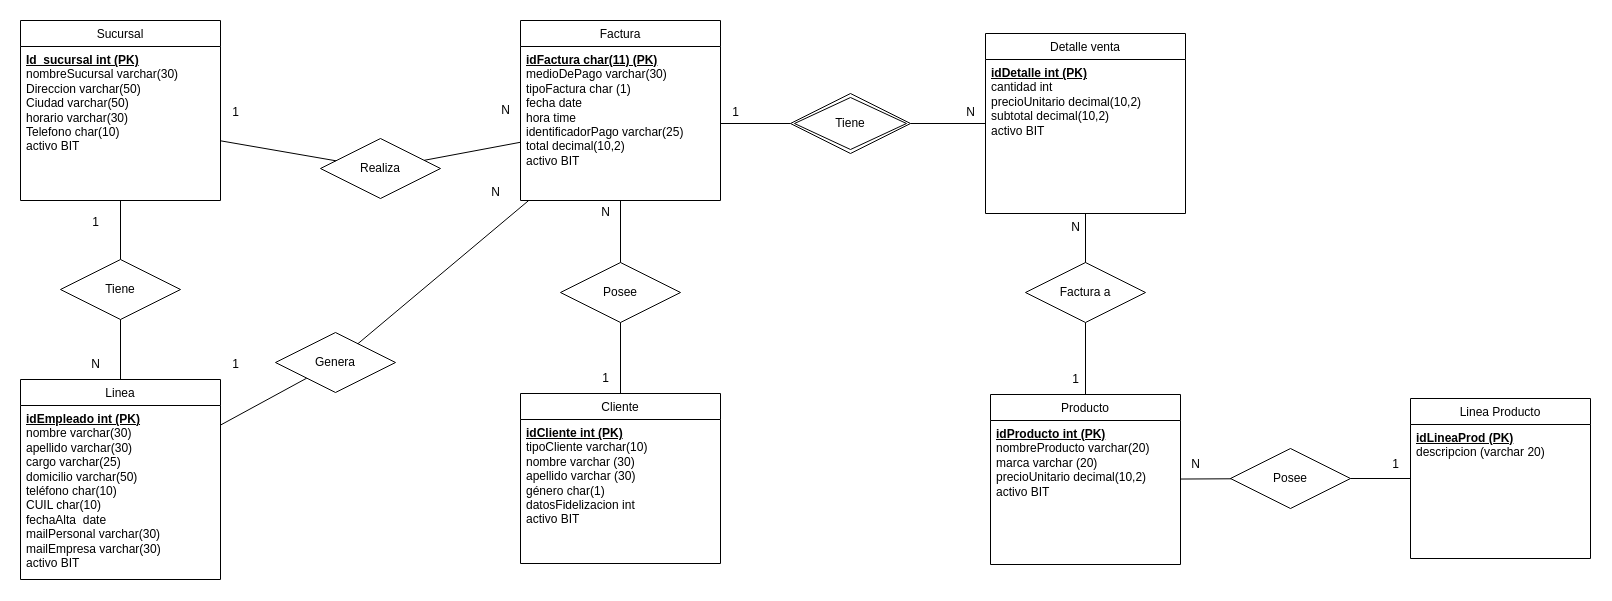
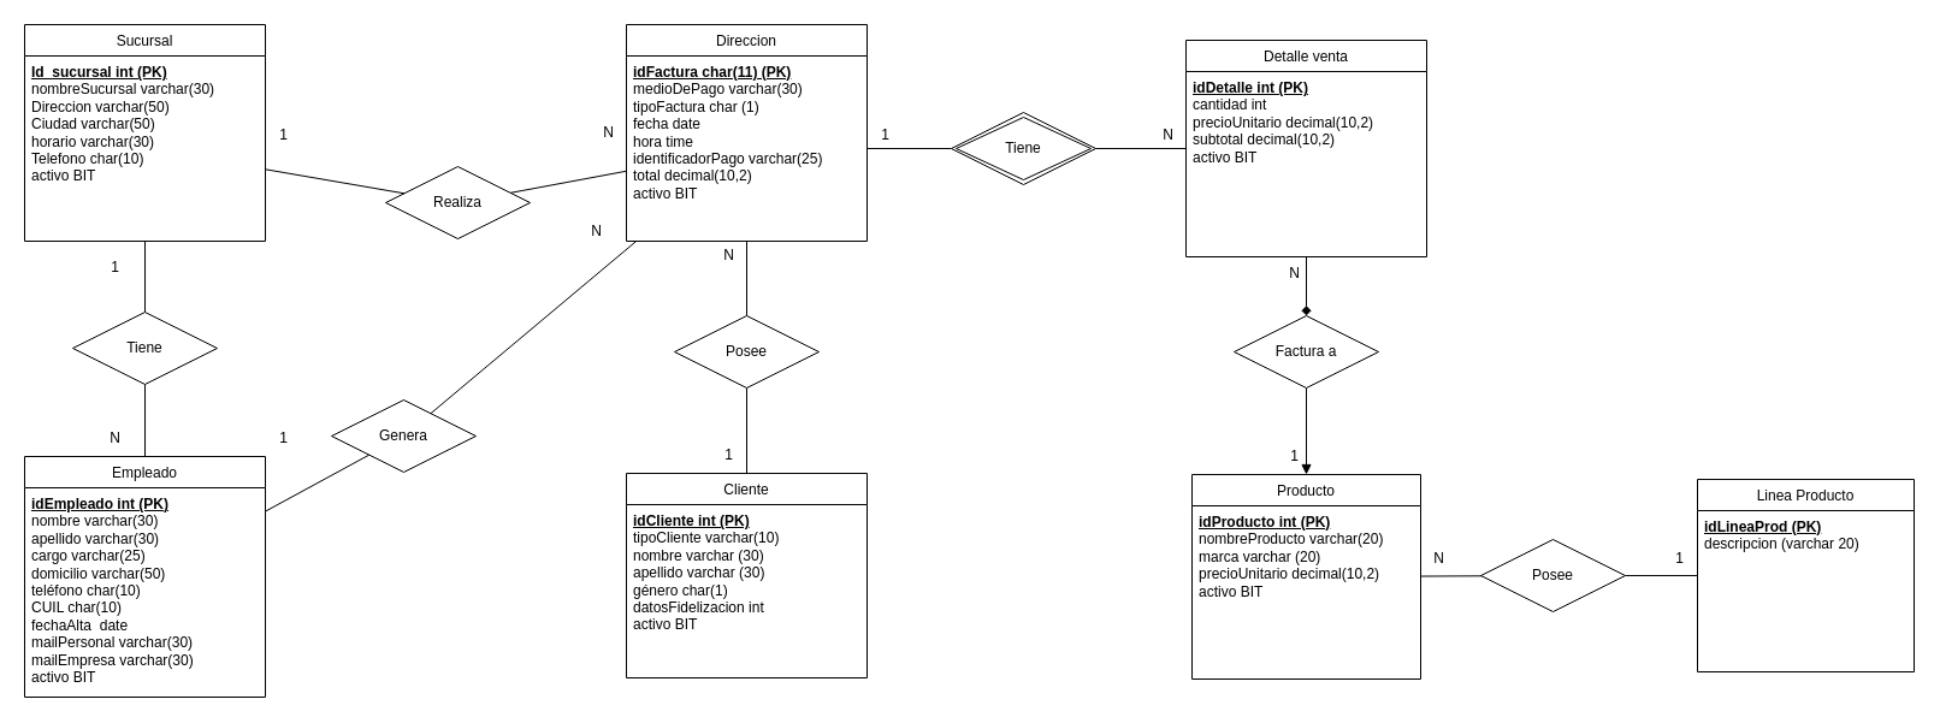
  <mxCell id="0" />
  <mxCell id="1" parent="0" />
  <mxCell id="2" value="&lt;span style=&quot;font-weight: 400;&quot;&gt;Sucursal&lt;/span&gt;" style="swimlane;fontStyle=1;align=center;verticalAlign=top;childLayout=stackLayout;horizontal=1;startSize=26;horizontalStack=0;resizeParent=1;resizeParentMax=0;resizeLast=0;collapsible=1;marginBottom=0;whiteSpace=wrap;html=1;" vertex="1" parent="1"><mxGeometry x="20" y="20" width="200" height="180" as="geometry" /></mxCell>
  <mxCell id="3" value="&lt;b&gt;&lt;u&gt;Id_sucursal int (PK)&lt;/u&gt;&lt;/b&gt;&lt;div&gt;nombreSucursal varchar(30)&lt;/div&gt;&lt;div&gt;Direccion varchar(50&lt;span style=&quot;background-color: transparent; color: light-dark(rgb(0, 0, 0), rgb(255, 255, 255));&quot;&gt;)&lt;/span&gt;&lt;/div&gt;&lt;div&gt;Ciudad varchar(50)&lt;br&gt;horario varchar(30)&lt;/div&gt;&lt;div&gt;Telefono char(10)&lt;/div&gt;&lt;div&gt;activo BIT&lt;/div&gt;" style="text;strokeColor=none;fillColor=none;align=left;verticalAlign=top;spacingLeft=4;spacingRight=4;overflow=hidden;rotatable=0;points=[[0,0.5],[1,0.5]];portConstraint=eastwest;whiteSpace=wrap;html=1;" vertex="1" parent="2"><mxGeometry y="26" width="200" height="154" as="geometry" /></mxCell>
- <mxCell id="4" value="&lt;span style=&quot;font-weight: 400;&quot;&gt;Factura&lt;/span&gt;" style="swimlane;fontStyle=1;align=center;verticalAlign=top;childLayout=stackLayout;horizontal=1;startSize=26;horizontalStack=0;resizeParent=1;resizeParentMax=0;resizeLast=0;collapsible=1;marginBottom=0;whiteSpace=wrap;html=1;" vertex="1" parent="1"><mxGeometry x="520" y="20" width="200" height="180" as="geometry" /></mxCell>
+ <mxCell id="4" value="&lt;span style=&quot;font-weight: 400;&quot;&gt;Direccion&lt;/span&gt;" style="swimlane;fontStyle=1;align=center;verticalAlign=top;childLayout=stackLayout;horizontal=1;startSize=26;horizontalStack=0;resizeParent=1;resizeParentMax=0;resizeLast=0;collapsible=1;marginBottom=0;whiteSpace=wrap;html=1;" vertex="1" parent="1"><mxGeometry x="520" y="20" width="200" height="180" as="geometry" /></mxCell>
  <mxCell id="5" value="&lt;div&gt;&lt;b&gt;&lt;u&gt;idFactura char(11) (PK)&lt;/u&gt;&lt;/b&gt;&lt;/div&gt;&lt;div&gt;medioDePago varchar(30)&lt;br&gt;tipoFactura char (1)&lt;/div&gt;&lt;div&gt;fecha date&lt;/div&gt;&lt;div&gt;hora time&lt;/div&gt;&lt;div&gt;identificadorPago varchar(25)&lt;/div&gt;&lt;div&gt;&lt;span style=&quot;background-color: transparent; color: light-dark(rgb(0, 0, 0), rgb(255, 255, 255));&quot;&gt;total decimal(10,2)&lt;/span&gt;&lt;/div&gt;&lt;div&gt;&lt;span style=&quot;background-color: transparent; color: light-dark(rgb(0, 0, 0), rgb(255, 255, 255));&quot;&gt;activo BIT&lt;/span&gt;&lt;/div&gt;" style="text;strokeColor=none;fillColor=none;align=left;verticalAlign=top;spacingLeft=4;spacingRight=4;overflow=hidden;rotatable=0;points=[[0,0.5],[1,0.5]];portConstraint=eastwest;whiteSpace=wrap;html=1;" vertex="1" parent="4"><mxGeometry y="26" width="200" height="154" as="geometry" /></mxCell>
  <mxCell id="6" value="&lt;span style=&quot;font-weight: 400;&quot;&gt;Detalle venta&lt;/span&gt;" style="swimlane;fontStyle=1;align=center;verticalAlign=top;childLayout=stackLayout;horizontal=1;startSize=26;horizontalStack=0;resizeParent=1;resizeParentMax=0;resizeLast=0;collapsible=1;marginBottom=0;whiteSpace=wrap;html=1;" vertex="1" parent="1"><mxGeometry x="985" y="33" width="200" height="180" as="geometry" /></mxCell>
  <mxCell id="7" value="&lt;div&gt;&lt;b&gt;&lt;u&gt;idDetalle int (PK)&lt;/u&gt;&lt;/b&gt;&lt;/div&gt;&lt;div&gt;&lt;span style=&quot;background-color: transparent; color: light-dark(rgb(0, 0, 0), rgb(255, 255, 255));&quot;&gt;cantidad int&lt;/span&gt;&lt;/div&gt;&lt;div&gt;&lt;span style=&quot;background-color: transparent; color: light-dark(rgb(0, 0, 0), rgb(255, 255, 255));&quot;&gt;precioUnitario decimal(10,2)&amp;nbsp;&lt;/span&gt;&lt;/div&gt;&lt;div&gt;&lt;span style=&quot;background-color: transparent; color: light-dark(rgb(0, 0, 0), rgb(255, 255, 255));&quot;&gt;subtotal decimal(10,2)&lt;/span&gt;&lt;/div&gt;&lt;div&gt;&lt;span style=&quot;background-color: transparent; color: light-dark(rgb(0, 0, 0), rgb(255, 255, 255));&quot;&gt;activo BIT&lt;/span&gt;&lt;/div&gt;" style="text;strokeColor=none;fillColor=none;align=left;verticalAlign=top;spacingLeft=4;spacingRight=4;overflow=hidden;rotatable=0;points=[[0,0.5],[1,0.5]];portConstraint=eastwest;whiteSpace=wrap;html=1;" vertex="1" parent="6"><mxGeometry y="26" width="200" height="154" as="geometry" /></mxCell>
  <mxCell id="8" value="&lt;span style=&quot;font-weight: 400;&quot;&gt;Cliente&lt;/span&gt;" style="swimlane;fontStyle=1;align=center;verticalAlign=top;childLayout=stackLayout;horizontal=1;startSize=26;horizontalStack=0;resizeParent=1;resizeParentMax=0;resizeLast=0;collapsible=1;marginBottom=0;whiteSpace=wrap;html=1;" vertex="1" parent="1"><mxGeometry x="520" y="393" width="200" height="170" as="geometry" /></mxCell>
  <mxCell id="9" value="&lt;div&gt;&lt;u&gt;&lt;b&gt;idCliente int (PK)&lt;/b&gt;&lt;/u&gt;&lt;/div&gt;&lt;div&gt;tipoCliente varchar(10)&lt;/div&gt;&lt;div&gt;nombre varchar (30)&lt;/div&gt;&lt;div&gt;apellido varchar (30)&lt;/div&gt;&lt;div&gt;&lt;span style=&quot;background-color: transparent; color: light-dark(rgb(0, 0, 0), rgb(255, 255, 255));&quot;&gt;género char(1)&lt;/span&gt;&lt;/div&gt;&lt;div&gt;datosFidelizacion int&lt;/div&gt;&lt;div&gt;activo BIT&lt;/div&gt;" style="text;strokeColor=none;fillColor=none;align=left;verticalAlign=top;spacingLeft=4;spacingRight=4;overflow=hidden;rotatable=0;points=[[0,0.5],[1,0.5]];portConstraint=eastwest;whiteSpace=wrap;html=1;" vertex="1" parent="8"><mxGeometry y="26" width="200" height="144" as="geometry" /></mxCell>
- <mxCell id="10" value="&lt;span style=&quot;font-weight: 400;&quot;&gt;Linea&lt;/span&gt;" style="swimlane;fontStyle=1;align=center;verticalAlign=top;childLayout=stackLayout;horizontal=1;startSize=26;horizontalStack=0;resizeParent=1;resizeParentMax=0;resizeLast=0;collapsible=1;marginBottom=0;whiteSpace=wrap;html=1;" vertex="1" parent="1"><mxGeometry x="20" y="379" width="200" height="200" as="geometry" /></mxCell>
+ <mxCell id="10" value="&lt;span style=&quot;font-weight: 400;&quot;&gt;Empleado&lt;/span&gt;" style="swimlane;fontStyle=1;align=center;verticalAlign=top;childLayout=stackLayout;horizontal=1;startSize=26;horizontalStack=0;resizeParent=1;resizeParentMax=0;resizeLast=0;collapsible=1;marginBottom=0;whiteSpace=wrap;html=1;" vertex="1" parent="1"><mxGeometry x="20" y="379" width="200" height="200" as="geometry" /></mxCell>
  <mxCell id="11" value="&lt;div&gt;&lt;u&gt;&lt;b style=&quot;&quot;&gt;idEmpleado int (PK&lt;/b&gt;&lt;b style=&quot;background-color: transparent; color: light-dark(rgb(0, 0, 0), rgb(255, 255, 255));&quot;&gt;)&lt;/b&gt;&lt;/u&gt;&lt;/div&gt;&lt;div&gt;nombre varchar(30)&lt;/div&gt;&lt;div&gt;apellido varchar(30)&lt;br&gt;cargo varchar(25)&lt;/div&gt;&lt;div&gt;domicilio varchar(50)&lt;/div&gt;&lt;div&gt;teléfono char(10)&lt;/div&gt;&lt;div&gt;CUIL char(10)&lt;/div&gt;&lt;div&gt;fechaAlta&amp;nbsp; date&lt;br&gt;&lt;/div&gt;&lt;div&gt;mailPersonal varchar(30)&lt;/div&gt;&lt;div&gt;mailEmpresa varchar(30)&lt;/div&gt;&lt;div&gt;&lt;span style=&quot;background-color: transparent; color: light-dark(rgb(0, 0, 0), rgb(255, 255, 255));&quot;&gt;activo BIT&lt;/span&gt;&lt;/div&gt;" style="text;strokeColor=none;fillColor=none;align=left;verticalAlign=top;spacingLeft=4;spacingRight=4;overflow=hidden;rotatable=0;points=[[0,0.5],[1,0.5]];portConstraint=eastwest;whiteSpace=wrap;html=1;" vertex="1" parent="10"><mxGeometry y="26" width="200" height="174" as="geometry" /></mxCell>
  <mxCell id="12" value="" style="endArrow=none;html=1;rounded=0;" edge="1" parent="1" source="3" target="26"><mxGeometry width="50" height="50" relative="1" as="geometry"><mxPoint x="391" y="125" as="sourcePoint" /><mxPoint x="530" y="126" as="targetPoint" /></mxGeometry></mxCell>
  <mxCell id="13" value="1" style="text;html=1;align=center;verticalAlign=middle;resizable=0;points=[];autosize=1;strokeColor=none;fillColor=none;" vertex="1" parent="1"><mxGeometry x="80" y="207" width="30" height="30" as="geometry" /></mxCell>
  <mxCell id="14" value="N" style="text;html=1;align=center;verticalAlign=middle;resizable=0;points=[];autosize=1;strokeColor=none;fillColor=none;" vertex="1" parent="1"><mxGeometry x="80" y="349" width="30" height="30" as="geometry" /></mxCell>
  <mxCell id="15" value="1" style="text;html=1;align=center;verticalAlign=middle;resizable=0;points=[];autosize=1;strokeColor=none;fillColor=none;" vertex="1" parent="1"><mxGeometry x="220" y="97" width="30" height="30" as="geometry" /></mxCell>
  <mxCell id="16" value="N" style="text;html=1;align=center;verticalAlign=middle;resizable=0;points=[];autosize=1;strokeColor=none;fillColor=none;" vertex="1" parent="1"><mxGeometry x="490" y="95" width="30" height="30" as="geometry" /></mxCell>
  <mxCell id="17" value="" style="endArrow=none;html=1;rounded=0;" edge="1" parent="1" source="10" target="31"><mxGeometry width="50" height="50" relative="1" as="geometry"><mxPoint x="620" y="239" as="sourcePoint" /><mxPoint x="670" y="189" as="targetPoint" /></mxGeometry></mxCell>
  <mxCell id="18" value="N" style="text;html=1;align=center;verticalAlign=middle;resizable=0;points=[];autosize=1;strokeColor=none;fillColor=none;" vertex="1" parent="1"><mxGeometry x="480" y="177" width="30" height="30" as="geometry" /></mxCell>
  <mxCell id="19" value="" style="endArrow=none;html=1;rounded=0;exitX=1;exitY=0.5;exitDx=0;exitDy=0;" edge="1" parent="1" source="5" target="42"><mxGeometry width="50" height="50" relative="1" as="geometry"><mxPoint x="720" y="116" as="sourcePoint" /><mxPoint x="800" y="123" as="targetPoint" /></mxGeometry></mxCell>
  <mxCell id="20" value="1" style="text;html=1;align=center;verticalAlign=middle;resizable=0;points=[];autosize=1;strokeColor=none;fillColor=none;" vertex="1" parent="1"><mxGeometry x="720" y="97" width="30" height="30" as="geometry" /></mxCell>
  <mxCell id="21" value="N" style="text;html=1;align=center;verticalAlign=middle;resizable=0;points=[];autosize=1;strokeColor=none;fillColor=none;" vertex="1" parent="1"><mxGeometry x="955" y="97" width="30" height="30" as="geometry" /></mxCell>
- <mxCell id="22" value="" style="endArrow=none;html=1;rounded=0;" edge="1" parent="1" source="39" target="48"><mxGeometry width="50" height="50" relative="1" as="geometry"><mxPoint x="1085" y="201" as="sourcePoint" /><mxPoint x="1094" y="299" as="targetPoint" /></mxGeometry></mxCell>
+ <mxCell id="22" value="" style="endArrow=block;html=1;rounded=0;" edge="1" parent="1" source="39" target="48"><mxGeometry width="50" height="50" relative="1" as="geometry"><mxPoint x="1085" y="201" as="sourcePoint" /><mxPoint x="1094" y="299" as="targetPoint" /></mxGeometry></mxCell>
  <mxCell id="23" value="1" style="text;html=1;align=center;verticalAlign=middle;resizable=0;points=[];autosize=1;strokeColor=none;fillColor=none;" vertex="1" parent="1"><mxGeometry x="1060" y="364" width="30" height="30" as="geometry" /></mxCell>
  <mxCell id="24" value="N" style="text;html=1;align=center;verticalAlign=middle;resizable=0;points=[];autosize=1;strokeColor=none;fillColor=none;" vertex="1" parent="1"><mxGeometry x="1060" y="212" width="30" height="30" as="geometry" /></mxCell>
  <mxCell id="25" value="&lt;div&gt;&lt;br&gt;&lt;/div&gt;" style="text;html=1;align=center;verticalAlign=middle;resizable=0;points=[];autosize=1;strokeColor=none;fillColor=none;" vertex="1" parent="1"><mxGeometry x="1135" y="242" width="20" height="30" as="geometry" /></mxCell>
  <mxCell id="26" value="&lt;span style=&quot;text-wrap-mode: nowrap;&quot;&gt;Tiene&lt;/span&gt;" style="shape=rhombus;perimeter=rhombusPerimeter;whiteSpace=wrap;html=1;align=center;" vertex="1" parent="1"><mxGeometry x="60" y="259" width="120" height="60" as="geometry" /></mxCell>
  <mxCell id="27" value="" style="endArrow=none;html=1;rounded=0;" edge="1" parent="1" source="26" target="10"><mxGeometry width="50" height="50" relative="1" as="geometry"><mxPoint x="130" y="219" as="sourcePoint" /><mxPoint x="130" y="269" as="targetPoint" /></mxGeometry></mxCell>
  <mxCell id="28" value="&lt;span style=&quot;text-wrap-mode: nowrap;&quot;&gt;Realiza&lt;/span&gt;" style="shape=rhombus;perimeter=rhombusPerimeter;whiteSpace=wrap;html=1;align=center;" vertex="1" parent="1"><mxGeometry x="320" y="138" width="120" height="60" as="geometry" /></mxCell>
  <mxCell id="29" value="" style="endArrow=none;html=1;rounded=0;" edge="1" parent="1" source="3" target="28"><mxGeometry width="50" height="50" relative="1" as="geometry"><mxPoint x="130" y="219" as="sourcePoint" /><mxPoint x="130" y="269" as="targetPoint" /></mxGeometry></mxCell>
  <mxCell id="30" value="" style="endArrow=none;html=1;rounded=0;" edge="1" parent="1" source="28" target="5"><mxGeometry width="50" height="50" relative="1" as="geometry"><mxPoint x="230" y="161" as="sourcePoint" /><mxPoint x="336" y="181" as="targetPoint" /></mxGeometry></mxCell>
  <mxCell id="31" value="&lt;span style=&quot;text-wrap-mode: nowrap;&quot;&gt;Genera&lt;/span&gt;" style="shape=rhombus;perimeter=rhombusPerimeter;whiteSpace=wrap;html=1;align=center;" vertex="1" parent="1"><mxGeometry x="275" y="332" width="120" height="60" as="geometry" /></mxCell>
  <mxCell id="32" value="" style="endArrow=none;html=1;rounded=0;" edge="1" parent="1" source="31" target="5"><mxGeometry width="50" height="50" relative="1" as="geometry"><mxPoint x="230" y="394" as="sourcePoint" /><mxPoint x="317" y="325" as="targetPoint" /></mxGeometry></mxCell>
  <mxCell id="33" value="1" style="text;html=1;align=center;verticalAlign=middle;resizable=0;points=[];autosize=1;strokeColor=none;fillColor=none;" vertex="1" parent="1"><mxGeometry x="220" y="349" width="30" height="30" as="geometry" /></mxCell>
  <mxCell id="34" value="&lt;span style=&quot;text-wrap-mode: nowrap;&quot;&gt;Posee&lt;/span&gt;" style="shape=rhombus;perimeter=rhombusPerimeter;whiteSpace=wrap;html=1;align=center;" vertex="1" parent="1"><mxGeometry x="560" y="262" width="120" height="60" as="geometry" /></mxCell>
  <mxCell id="35" value="1" style="text;html=1;align=center;verticalAlign=middle;resizable=0;points=[];autosize=1;strokeColor=none;fillColor=none;" vertex="1" parent="1"><mxGeometry x="590" y="363" width="30" height="30" as="geometry" /></mxCell>
  <mxCell id="36" value="" style="endArrow=none;html=1;rounded=0;entryX=0.5;entryY=1;entryDx=0;entryDy=0;" edge="1" parent="1" source="8" target="34"><mxGeometry width="50" height="50" relative="1" as="geometry"><mxPoint x="395" y="299" as="sourcePoint" /><mxPoint x="530" y="204" as="targetPoint" /></mxGeometry></mxCell>
  <mxCell id="37" value="" style="endArrow=none;html=1;rounded=0;" edge="1" parent="1" source="34" target="4"><mxGeometry width="50" height="50" relative="1" as="geometry"><mxPoint x="395" y="299" as="sourcePoint" /><mxPoint x="530" y="204" as="targetPoint" /></mxGeometry></mxCell>
  <mxCell id="38" value="N" style="text;html=1;align=center;verticalAlign=middle;resizable=0;points=[];autosize=1;strokeColor=none;fillColor=none;" vertex="1" parent="1"><mxGeometry x="590" y="197" width="30" height="30" as="geometry" /></mxCell>
  <mxCell id="39" value="Factura a" style="shape=rhombus;perimeter=rhombusPerimeter;whiteSpace=wrap;html=1;align=center;" vertex="1" parent="1"><mxGeometry x="1025" y="262" width="120" height="60" as="geometry" /></mxCell>
- <mxCell id="40" value="" style="endArrow=none;html=1;rounded=0;" edge="1" parent="1" source="6" target="39"><mxGeometry width="50" height="50" relative="1" as="geometry"><mxPoint x="1095" y="349" as="sourcePoint" /><mxPoint x="1095" y="439" as="targetPoint" /></mxGeometry></mxCell>
+ <mxCell id="40" value="" style="endArrow=diamond;html=1;rounded=0;" edge="1" parent="1" source="6" target="39"><mxGeometry width="50" height="50" relative="1" as="geometry"><mxPoint x="1095" y="349" as="sourcePoint" /><mxPoint x="1095" y="439" as="targetPoint" /></mxGeometry></mxCell>
  <mxCell id="41" value="" style="endArrow=none;html=1;rounded=0;" edge="1" parent="1" source="6" target="42"><mxGeometry width="50" height="50" relative="1" as="geometry"><mxPoint x="730" y="133" as="sourcePoint" /><mxPoint x="920" y="123" as="targetPoint" /></mxGeometry></mxCell>
  <mxCell id="42" value="Tiene" style="shape=rhombus;double=1;perimeter=rhombusPerimeter;whiteSpace=wrap;html=1;align=center;" vertex="1" parent="1"><mxGeometry x="790" y="93" width="120" height="60" as="geometry" /></mxCell>
  <mxCell id="43" value="&lt;span style=&quot;font-weight: 400;&quot;&gt;Linea Producto&lt;/span&gt;" style="swimlane;fontStyle=1;align=center;verticalAlign=top;childLayout=stackLayout;horizontal=1;startSize=26;horizontalStack=0;resizeParent=1;resizeParentMax=0;resizeLast=0;collapsible=1;marginBottom=0;whiteSpace=wrap;html=1;" vertex="1" parent="1"><mxGeometry x="1410" y="398" width="180" height="160" as="geometry" /></mxCell>
  <mxCell id="44" value="&lt;div&gt;&lt;b&gt;&lt;u&gt;idLineaProd (PK)&lt;/u&gt;&lt;/b&gt;&lt;/div&gt;&lt;div&gt;&lt;span style=&quot;background-color: transparent; color: light-dark(rgb(0, 0, 0), rgb(255, 255, 255));&quot;&gt;descripcion (varchar 20)&amp;nbsp;&lt;br&gt;&lt;/span&gt;&lt;/div&gt;" style="text;strokeColor=none;fillColor=none;align=left;verticalAlign=top;spacingLeft=4;spacingRight=4;overflow=hidden;rotatable=0;points=[[0,0.5],[1,0.5]];portConstraint=eastwest;whiteSpace=wrap;html=1;" vertex="1" parent="43"><mxGeometry y="26" width="180" height="134" as="geometry" /></mxCell>
  <mxCell id="45" value="Posee" style="shape=rhombus;perimeter=rhombusPerimeter;whiteSpace=wrap;html=1;align=center;" vertex="1" parent="1"><mxGeometry x="1230" y="448" width="120" height="60" as="geometry" /></mxCell>
  <mxCell id="46" value="" style="endArrow=none;html=1;rounded=0;" edge="1" parent="1" source="48"><mxGeometry width="50" height="50" relative="1" as="geometry"><mxPoint x="1095" y="332" as="sourcePoint" /><mxPoint x="1110" y="409" as="targetPoint" /></mxGeometry></mxCell>
  <mxCell id="47" value="" style="endArrow=none;html=1;rounded=0;" edge="1" parent="1" source="45" target="48"><mxGeometry width="50" height="50" relative="1" as="geometry"><mxPoint x="1256" y="465" as="sourcePoint" /><mxPoint x="1110" y="409" as="targetPoint" /></mxGeometry></mxCell>
  <mxCell id="48" value="&lt;span style=&quot;font-weight: 400;&quot;&gt;Producto&lt;/span&gt;" style="swimlane;fontStyle=1;align=center;verticalAlign=top;childLayout=stackLayout;horizontal=1;startSize=26;horizontalStack=0;resizeParent=1;resizeParentMax=0;resizeLast=0;collapsible=1;marginBottom=0;whiteSpace=wrap;html=1;" vertex="1" parent="1"><mxGeometry x="990" y="394" width="190" height="170" as="geometry" /></mxCell>
  <mxCell id="49" value="&lt;div&gt;&lt;u&gt;&lt;b&gt;idProducto int (PK)&lt;/b&gt;&lt;/u&gt;&lt;/div&gt;&lt;div&gt;nombreProducto varchar(20)&lt;/div&gt;&lt;div&gt;&lt;span style=&quot;background-color: transparent; color: light-dark(rgb(0, 0, 0), rgb(255, 255, 255));&quot;&gt;marca varchar (20)&lt;/span&gt;&lt;/div&gt;&lt;div&gt;precioUnitario decimal(10,2)&lt;/div&gt;&lt;div&gt;activo BIT&lt;/div&gt;" style="text;strokeColor=none;fillColor=none;align=left;verticalAlign=top;spacingLeft=4;spacingRight=4;overflow=hidden;rotatable=0;points=[[0,0.5],[1,0.5]];portConstraint=eastwest;whiteSpace=wrap;html=1;" vertex="1" parent="48"><mxGeometry y="26" width="190" height="144" as="geometry" /></mxCell>
  <mxCell id="50" value="" style="endArrow=none;html=1;rounded=0;" edge="1" parent="1" source="43" target="45"><mxGeometry width="50" height="50" relative="1" as="geometry"><mxPoint x="1095" y="332" as="sourcePoint" /><mxPoint x="1095" y="404" as="targetPoint" /></mxGeometry></mxCell>
  <mxCell id="51" value="N" style="text;html=1;align=center;verticalAlign=middle;resizable=0;points=[];autosize=1;strokeColor=none;fillColor=none;" vertex="1" parent="1"><mxGeometry x="1180" y="449" width="30" height="30" as="geometry" /></mxCell>
  <mxCell id="52" value="1" style="text;html=1;align=center;verticalAlign=middle;resizable=0;points=[];autosize=1;strokeColor=none;fillColor=none;" vertex="1" parent="1"><mxGeometry x="1380" y="449" width="30" height="30" as="geometry" /></mxCell>
